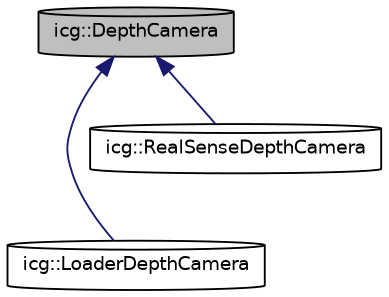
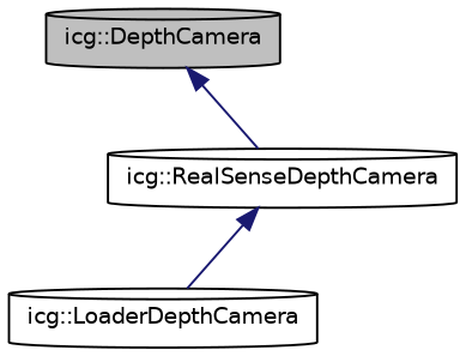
  digraph {
    node [color=black fillcolor=white fontname=Helvetica fontsize=10 shape=cylinder style=filled]
    edge [color=midnightblue dir=back fontname=Helvetica fontsize=10 labelfontname=Helvetica labelfontsize=10 style=solid]
    n1 [fillcolor=grey75 fontcolor=black height=0.2 label="icg::DepthCamera" width=0.4]
    n2 [height=0.2 label="icg::LoaderDepthCamera" width=0.4]
    n3 [height=0.2 label="icg::RealSenseDepthCamera" width=0.4]
-   n1 -> n2
+   n3 -> n2
    n1 -> n3
  }
